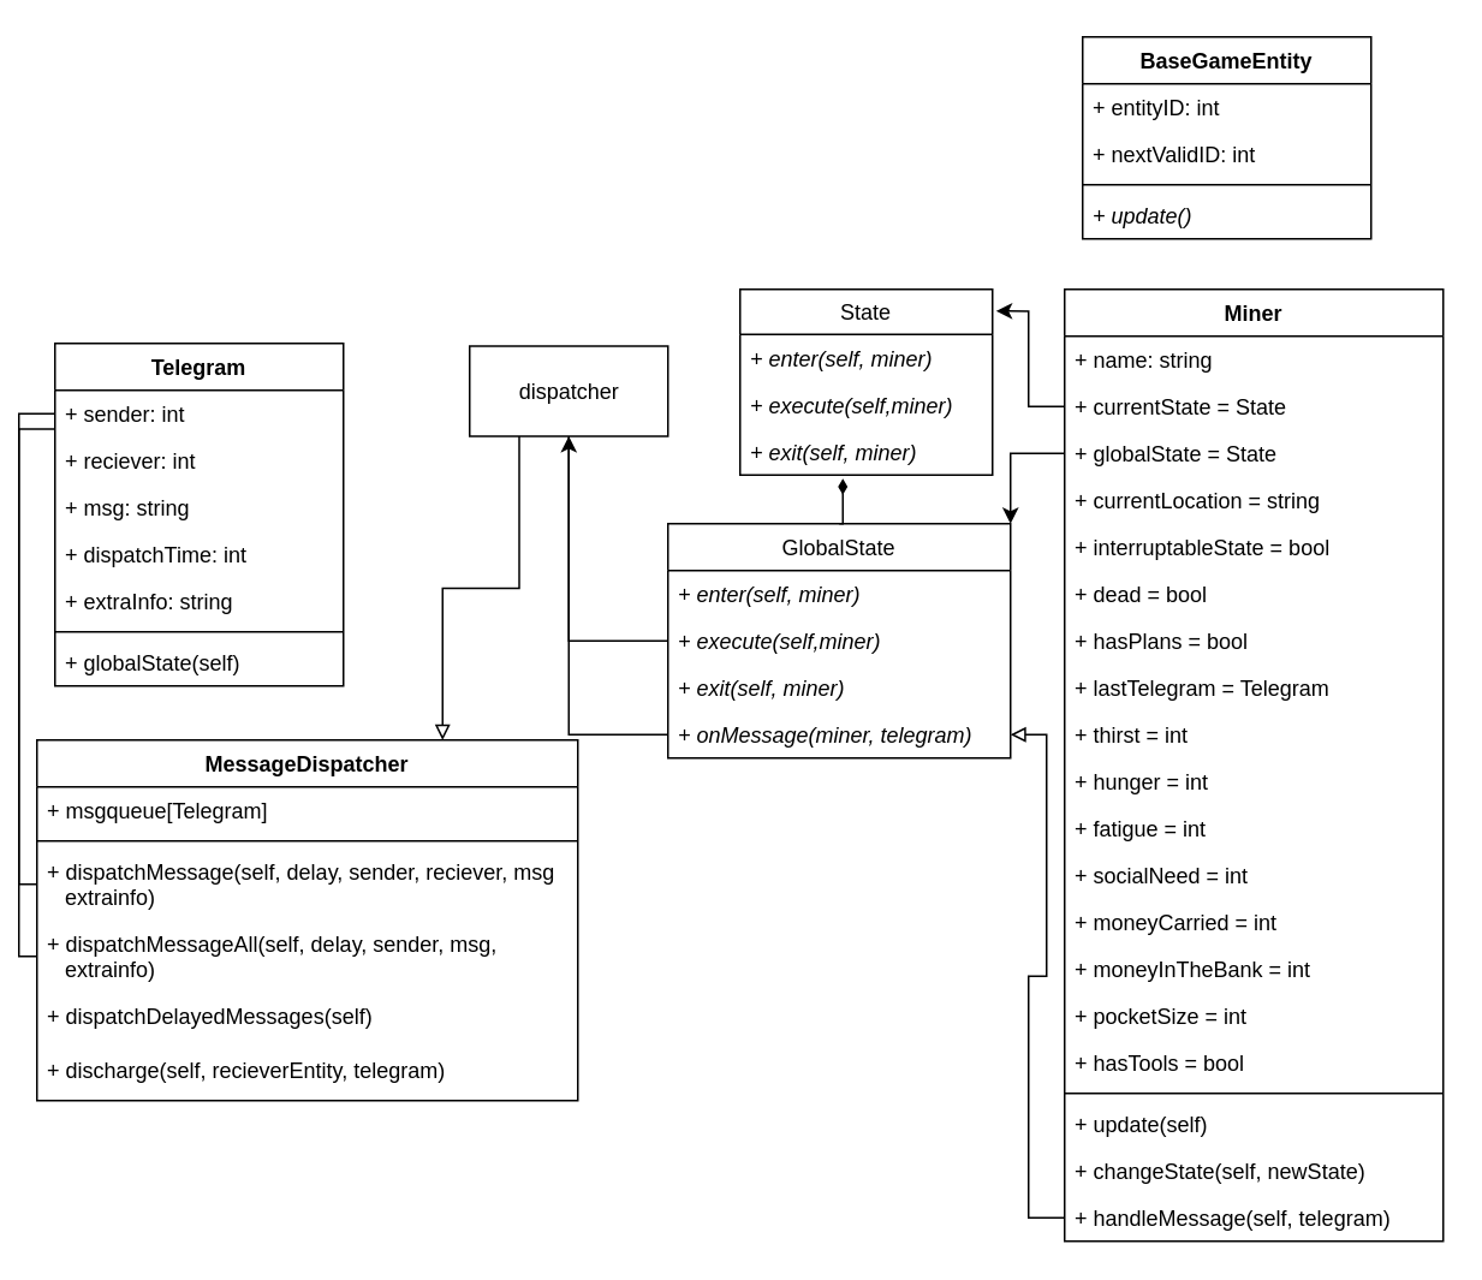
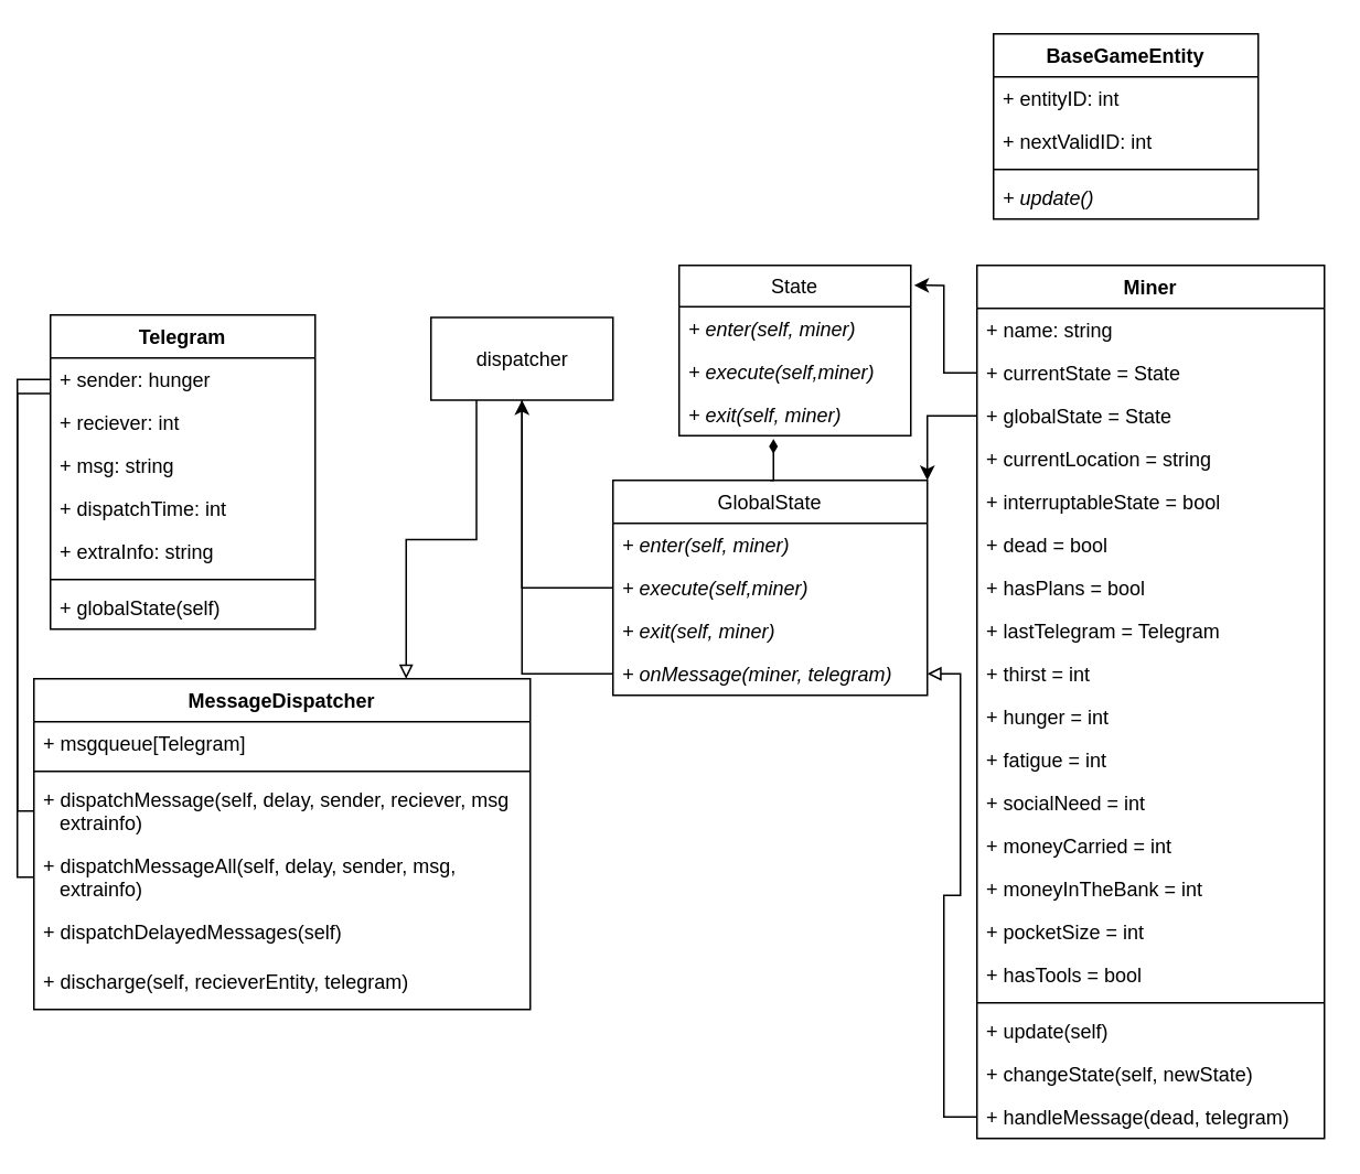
  <mxCell id="0" />
  <mxCell id="1" parent="0" />
  <mxCell id="2" value="State" style="swimlane;fontStyle=0;childLayout=stackLayout;horizontal=1;startSize=25;fillColor=none;horizontalStack=0;resizeParent=1;resizeParentMax=0;resizeLast=0;collapsible=1;marginBottom=0;" parent="1" vertex="1"><mxGeometry x="410" y="160" width="140" height="103" as="geometry" /></mxCell>
  <mxCell id="3" value="+ enter(self, miner)" style="text;strokeColor=none;fillColor=none;align=left;verticalAlign=top;spacingLeft=4;spacingRight=4;overflow=hidden;rotatable=0;points=[[0,0.5],[1,0.5]];portConstraint=eastwest;fontStyle=2" parent="2" vertex="1"><mxGeometry y="25" width="140" height="26" as="geometry" /></mxCell>
  <mxCell id="4" value="+ execute(self,miner)" style="text;strokeColor=none;fillColor=none;align=left;verticalAlign=top;spacingLeft=4;spacingRight=4;overflow=hidden;rotatable=0;points=[[0,0.5],[1,0.5]];portConstraint=eastwest;fontStyle=2" parent="2" vertex="1"><mxGeometry y="51" width="140" height="26" as="geometry" /></mxCell>
  <mxCell id="5" value="+ exit(self, miner)" style="text;strokeColor=none;fillColor=none;align=left;verticalAlign=top;spacingLeft=4;spacingRight=4;overflow=hidden;rotatable=0;points=[[0,0.5],[1,0.5]];portConstraint=eastwest;fontStyle=2" parent="2" vertex="1"><mxGeometry y="77" width="140" height="26" as="geometry" /></mxCell>
  <mxCell id="6" value="BaseGameEntity" style="swimlane;fontStyle=1;align=center;verticalAlign=top;childLayout=stackLayout;horizontal=1;startSize=26;horizontalStack=0;resizeParent=1;resizeParentMax=0;resizeLast=0;collapsible=1;marginBottom=0;" parent="1" vertex="1"><mxGeometry x="600" y="20" width="160" height="112" as="geometry" /></mxCell>
  <mxCell id="7" value="+ entityID: int" style="text;strokeColor=none;fillColor=none;align=left;verticalAlign=top;spacingLeft=4;spacingRight=4;overflow=hidden;rotatable=0;points=[[0,0.5],[1,0.5]];portConstraint=eastwest;" parent="6" vertex="1"><mxGeometry y="26" width="160" height="26" as="geometry" /></mxCell>
  <mxCell id="8" value="+ nextValidID: int" style="text;strokeColor=none;fillColor=none;align=left;verticalAlign=top;spacingLeft=4;spacingRight=4;overflow=hidden;rotatable=0;points=[[0,0.5],[1,0.5]];portConstraint=eastwest;" parent="6" vertex="1"><mxGeometry y="52" width="160" height="26" as="geometry" /></mxCell>
  <mxCell id="9" value="" style="line;strokeWidth=1;fillColor=none;align=left;verticalAlign=middle;spacingTop=-1;spacingLeft=3;spacingRight=3;rotatable=0;labelPosition=right;points=[];portConstraint=eastwest;" parent="6" vertex="1"><mxGeometry y="78" width="160" height="8" as="geometry" /></mxCell>
  <mxCell id="10" value="+ update()" style="text;strokeColor=none;fillColor=none;align=left;verticalAlign=top;spacingLeft=4;spacingRight=4;overflow=hidden;rotatable=0;points=[[0,0.5],[1,0.5]];portConstraint=eastwest;fontStyle=2" parent="6" vertex="1"><mxGeometry y="86" width="160" height="26" as="geometry" /></mxCell>
  <mxCell id="11" value="" style="edgeStyle=orthogonalEdgeStyle;rounded=0;orthogonalLoop=1;jettySize=auto;html=1;strokeColor=none;" parent="1" source="2" edge="1"><mxGeometry relative="1" as="geometry"><mxPoint x="265" y="233" as="sourcePoint" /><mxPoint x="160" y="312" as="targetPoint" /><Array as="points"><mxPoint x="260" y="273" /><mxPoint x="160" y="273" /></Array></mxGeometry></mxCell>
  <mxCell id="12" style="edgeStyle=orthogonalEdgeStyle;rounded=0;orthogonalLoop=1;jettySize=auto;html=1;exitX=0.5;exitY=0;exitDx=0;exitDy=0;entryX=0.407;entryY=1.077;entryDx=0;entryDy=0;entryPerimeter=0;startArrow=none;startFill=0;endArrow=diamondThin;endFill=1;" edge="1" parent="1" source="13" target="5"><mxGeometry relative="1" as="geometry" /></mxCell>
  <mxCell id="13" value="GlobalState" style="swimlane;fontStyle=0;childLayout=stackLayout;horizontal=1;startSize=26;fillColor=none;horizontalStack=0;resizeParent=1;resizeParentMax=0;resizeLast=0;collapsible=1;marginBottom=0;" parent="1" vertex="1"><mxGeometry x="370" y="290" width="190" height="130" as="geometry" /></mxCell>
  <mxCell id="14" value="+ enter(self, miner)" style="text;strokeColor=none;fillColor=none;align=left;verticalAlign=top;spacingLeft=4;spacingRight=4;overflow=hidden;rotatable=0;points=[[0,0.5],[1,0.5]];portConstraint=eastwest;fontStyle=2" parent="13" vertex="1"><mxGeometry y="26" width="190" height="26" as="geometry" /></mxCell>
  <mxCell id="15" value="+ execute(self,miner)" style="text;strokeColor=none;fillColor=none;align=left;verticalAlign=top;spacingLeft=4;spacingRight=4;overflow=hidden;rotatable=0;points=[[0,0.5],[1,0.5]];portConstraint=eastwest;fontStyle=2" parent="13" vertex="1"><mxGeometry y="52" width="190" height="26" as="geometry" /></mxCell>
  <mxCell id="16" value="+ exit(self, miner)" style="text;strokeColor=none;fillColor=none;align=left;verticalAlign=top;spacingLeft=4;spacingRight=4;overflow=hidden;rotatable=0;points=[[0,0.5],[1,0.5]];portConstraint=eastwest;fontStyle=2" parent="13" vertex="1"><mxGeometry y="78" width="190" height="26" as="geometry" /></mxCell>
  <mxCell id="17" value="+ onMessage(miner, telegram)" style="text;strokeColor=none;fillColor=none;align=left;verticalAlign=top;spacingLeft=4;spacingRight=4;overflow=hidden;rotatable=0;points=[[0,0.5],[1,0.5]];portConstraint=eastwest;fontStyle=2" parent="13" vertex="1"><mxGeometry y="104" width="190" height="26" as="geometry" /></mxCell>
  <mxCell id="18" value="Miner" style="swimlane;fontStyle=1;align=center;verticalAlign=top;childLayout=stackLayout;horizontal=1;startSize=26;horizontalStack=0;resizeParent=1;resizeParentMax=0;resizeLast=0;collapsible=1;marginBottom=0;" parent="1" vertex="1"><mxGeometry x="590" y="160" width="210" height="528" as="geometry" /></mxCell>
  <mxCell id="19" value="+ name: string" style="text;strokeColor=none;fillColor=none;align=left;verticalAlign=top;spacingLeft=4;spacingRight=4;overflow=hidden;rotatable=0;points=[[0,0.5],[1,0.5]];portConstraint=eastwest;" parent="18" vertex="1"><mxGeometry y="26" width="210" height="26" as="geometry" /></mxCell>
  <mxCell id="20" value="+ currentState = State" style="text;strokeColor=none;fillColor=none;align=left;verticalAlign=top;spacingLeft=4;spacingRight=4;overflow=hidden;rotatable=0;points=[[0,0.5],[1,0.5]];portConstraint=eastwest;" parent="18" vertex="1"><mxGeometry y="52" width="210" height="26" as="geometry" /></mxCell>
  <mxCell id="21" value="+ globalState = State" style="text;strokeColor=none;fillColor=none;align=left;verticalAlign=top;spacingLeft=4;spacingRight=4;overflow=hidden;rotatable=0;points=[[0,0.5],[1,0.5]];portConstraint=eastwest;" parent="18" vertex="1"><mxGeometry y="78" width="210" height="26" as="geometry" /></mxCell>
  <mxCell id="22" value="+ currentLocation = string" style="text;strokeColor=none;fillColor=none;align=left;verticalAlign=top;spacingLeft=4;spacingRight=4;overflow=hidden;rotatable=0;points=[[0,0.5],[1,0.5]];portConstraint=eastwest;" parent="18" vertex="1"><mxGeometry y="104" width="210" height="26" as="geometry" /></mxCell>
  <mxCell id="23" value="+ interruptableState = bool" style="text;strokeColor=none;fillColor=none;align=left;verticalAlign=top;spacingLeft=4;spacingRight=4;overflow=hidden;rotatable=0;points=[[0,0.5],[1,0.5]];portConstraint=eastwest;" parent="18" vertex="1"><mxGeometry y="130" width="210" height="26" as="geometry" /></mxCell>
  <mxCell id="24" value="+ dead = bool" style="text;strokeColor=none;fillColor=none;align=left;verticalAlign=top;spacingLeft=4;spacingRight=4;overflow=hidden;rotatable=0;points=[[0,0.5],[1,0.5]];portConstraint=eastwest;" parent="18" vertex="1"><mxGeometry y="156" width="210" height="26" as="geometry" /></mxCell>
  <mxCell id="25" value="+ hasPlans = bool" style="text;strokeColor=none;fillColor=none;align=left;verticalAlign=top;spacingLeft=4;spacingRight=4;overflow=hidden;rotatable=0;points=[[0,0.5],[1,0.5]];portConstraint=eastwest;" parent="18" vertex="1"><mxGeometry y="182" width="210" height="26" as="geometry" /></mxCell>
  <mxCell id="26" value="+ lastTelegram = Telegram" style="text;strokeColor=none;fillColor=none;align=left;verticalAlign=top;spacingLeft=4;spacingRight=4;overflow=hidden;rotatable=0;points=[[0,0.5],[1,0.5]];portConstraint=eastwest;" parent="18" vertex="1"><mxGeometry y="208" width="210" height="26" as="geometry" /></mxCell>
  <mxCell id="27" value="+ thirst = int" style="text;strokeColor=none;fillColor=none;align=left;verticalAlign=top;spacingLeft=4;spacingRight=4;overflow=hidden;rotatable=0;points=[[0,0.5],[1,0.5]];portConstraint=eastwest;" parent="18" vertex="1"><mxGeometry y="234" width="210" height="26" as="geometry" /></mxCell>
  <mxCell id="28" value="+ hunger = int" style="text;strokeColor=none;fillColor=none;align=left;verticalAlign=top;spacingLeft=4;spacingRight=4;overflow=hidden;rotatable=0;points=[[0,0.5],[1,0.5]];portConstraint=eastwest;" parent="18" vertex="1"><mxGeometry y="260" width="210" height="26" as="geometry" /></mxCell>
  <mxCell id="29" value="+ fatigue = int" style="text;strokeColor=none;fillColor=none;align=left;verticalAlign=top;spacingLeft=4;spacingRight=4;overflow=hidden;rotatable=0;points=[[0,0.5],[1,0.5]];portConstraint=eastwest;" parent="18" vertex="1"><mxGeometry y="286" width="210" height="26" as="geometry" /></mxCell>
  <mxCell id="30" value="+ socialNeed = int" style="text;strokeColor=none;fillColor=none;align=left;verticalAlign=top;spacingLeft=4;spacingRight=4;overflow=hidden;rotatable=0;points=[[0,0.5],[1,0.5]];portConstraint=eastwest;" parent="18" vertex="1"><mxGeometry y="312" width="210" height="26" as="geometry" /></mxCell>
  <mxCell id="31" value="+ moneyCarried = int" style="text;strokeColor=none;fillColor=none;align=left;verticalAlign=top;spacingLeft=4;spacingRight=4;overflow=hidden;rotatable=0;points=[[0,0.5],[1,0.5]];portConstraint=eastwest;" parent="18" vertex="1"><mxGeometry y="338" width="210" height="26" as="geometry" /></mxCell>
  <mxCell id="32" value="+ moneyInTheBank = int" style="text;strokeColor=none;fillColor=none;align=left;verticalAlign=top;spacingLeft=4;spacingRight=4;overflow=hidden;rotatable=0;points=[[0,0.5],[1,0.5]];portConstraint=eastwest;" parent="18" vertex="1"><mxGeometry y="364" width="210" height="26" as="geometry" /></mxCell>
  <mxCell id="33" value="+ pocketSize = int" style="text;strokeColor=none;fillColor=none;align=left;verticalAlign=top;spacingLeft=4;spacingRight=4;overflow=hidden;rotatable=0;points=[[0,0.5],[1,0.5]];portConstraint=eastwest;" parent="18" vertex="1"><mxGeometry y="390" width="210" height="26" as="geometry" /></mxCell>
  <mxCell id="34" value="+ hasTools = bool" style="text;strokeColor=none;fillColor=none;align=left;verticalAlign=top;spacingLeft=4;spacingRight=4;overflow=hidden;rotatable=0;points=[[0,0.5],[1,0.5]];portConstraint=eastwest;" parent="18" vertex="1"><mxGeometry y="416" width="210" height="26" as="geometry" /></mxCell>
  <mxCell id="35" value="" style="line;strokeWidth=1;fillColor=none;align=left;verticalAlign=middle;spacingTop=-1;spacingLeft=3;spacingRight=3;rotatable=0;labelPosition=right;points=[];portConstraint=eastwest;" parent="18" vertex="1"><mxGeometry y="442" width="210" height="8" as="geometry" /></mxCell>
  <mxCell id="36" value="+ update(self)&#10;" style="text;strokeColor=none;fillColor=none;align=left;verticalAlign=top;spacingLeft=4;spacingRight=4;overflow=hidden;rotatable=0;points=[[0,0.5],[1,0.5]];portConstraint=eastwest;" parent="18" vertex="1"><mxGeometry y="450" width="210" height="26" as="geometry" /></mxCell>
  <mxCell id="37" value="+ changeState(self, newState)&#10;" style="text;strokeColor=none;fillColor=none;align=left;verticalAlign=top;spacingLeft=4;spacingRight=4;overflow=hidden;rotatable=0;points=[[0,0.5],[1,0.5]];portConstraint=eastwest;" parent="18" vertex="1"><mxGeometry y="476" width="210" height="26" as="geometry" /></mxCell>
- <mxCell id="38" value="+ handleMessage(self, telegram)&#10;" style="text;strokeColor=none;fillColor=none;align=left;verticalAlign=top;spacingLeft=4;spacingRight=4;overflow=hidden;rotatable=0;points=[[0,0.5],[1,0.5]];portConstraint=eastwest;" parent="18" vertex="1"><mxGeometry y="502" width="210" height="26" as="geometry" /></mxCell>
+ <mxCell id="38" value="+ handleMessage(dead, telegram)&#10;" style="text;strokeColor=none;fillColor=none;align=left;verticalAlign=top;spacingLeft=4;spacingRight=4;overflow=hidden;rotatable=0;points=[[0,0.5],[1,0.5]];portConstraint=eastwest;" parent="18" vertex="1"><mxGeometry y="502" width="210" height="26" as="geometry" /></mxCell>
  <mxCell id="39" style="edgeStyle=orthogonalEdgeStyle;rounded=0;orthogonalLoop=1;jettySize=auto;html=1;exitX=0;exitY=0.25;exitDx=0;exitDy=0;entryX=0;entryY=0.5;entryDx=0;entryDy=0;startArrow=none;startFill=0;endArrow=none;endFill=0;" parent="1" source="40" target="51" edge="1"><mxGeometry relative="1" as="geometry" /></mxCell>
  <mxCell id="40" value="Telegram" style="swimlane;fontStyle=1;align=center;verticalAlign=top;childLayout=stackLayout;horizontal=1;startSize=26;horizontalStack=0;resizeParent=1;resizeParentMax=0;resizeLast=0;collapsible=1;marginBottom=0;fillColor=none;gradientColor=none;" parent="1" vertex="1"><mxGeometry x="30" y="190" width="160" height="190" as="geometry" /></mxCell>
- <mxCell id="41" value="+ sender: int" style="text;strokeColor=none;fillColor=none;align=left;verticalAlign=top;spacingLeft=4;spacingRight=4;overflow=hidden;rotatable=0;points=[[0,0.5],[1,0.5]];portConstraint=eastwest;" parent="40" vertex="1"><mxGeometry y="26" width="160" height="26" as="geometry" /></mxCell>
+ <mxCell id="41" value="+ sender: hunger" style="text;strokeColor=none;fillColor=none;align=left;verticalAlign=top;spacingLeft=4;spacingRight=4;overflow=hidden;rotatable=0;points=[[0,0.5],[1,0.5]];portConstraint=eastwest;" parent="40" vertex="1"><mxGeometry y="26" width="160" height="26" as="geometry" /></mxCell>
  <mxCell id="42" value="+ reciever: int" style="text;strokeColor=none;fillColor=none;align=left;verticalAlign=top;spacingLeft=4;spacingRight=4;overflow=hidden;rotatable=0;points=[[0,0.5],[1,0.5]];portConstraint=eastwest;" parent="40" vertex="1"><mxGeometry y="52" width="160" height="26" as="geometry" /></mxCell>
  <mxCell id="43" value="+ msg: string" style="text;strokeColor=none;fillColor=none;align=left;verticalAlign=top;spacingLeft=4;spacingRight=4;overflow=hidden;rotatable=0;points=[[0,0.5],[1,0.5]];portConstraint=eastwest;" parent="40" vertex="1"><mxGeometry y="78" width="160" height="26" as="geometry" /></mxCell>
  <mxCell id="44" value="+ dispatchTime: int" style="text;strokeColor=none;fillColor=none;align=left;verticalAlign=top;spacingLeft=4;spacingRight=4;overflow=hidden;rotatable=0;points=[[0,0.5],[1,0.5]];portConstraint=eastwest;" parent="40" vertex="1"><mxGeometry y="104" width="160" height="26" as="geometry" /></mxCell>
  <mxCell id="45" value="+ extraInfo: string" style="text;strokeColor=none;fillColor=none;align=left;verticalAlign=top;spacingLeft=4;spacingRight=4;overflow=hidden;rotatable=0;points=[[0,0.5],[1,0.5]];portConstraint=eastwest;" parent="40" vertex="1"><mxGeometry y="130" width="160" height="26" as="geometry" /></mxCell>
  <mxCell id="46" value="" style="line;strokeWidth=1;fillColor=none;align=left;verticalAlign=middle;spacingTop=-1;spacingLeft=3;spacingRight=3;rotatable=0;labelPosition=right;points=[];portConstraint=eastwest;" parent="40" vertex="1"><mxGeometry y="156" width="160" height="8" as="geometry" /></mxCell>
  <mxCell id="47" value="+ globalState(self)" style="text;strokeColor=none;fillColor=none;align=left;verticalAlign=top;spacingLeft=4;spacingRight=4;overflow=hidden;rotatable=0;points=[[0,0.5],[1,0.5]];portConstraint=eastwest;" parent="40" vertex="1"><mxGeometry y="164" width="160" height="26" as="geometry" /></mxCell>
  <mxCell id="48" value="MessageDispatcher" style="swimlane;fontStyle=1;align=center;verticalAlign=top;childLayout=stackLayout;horizontal=1;startSize=26;horizontalStack=0;resizeParent=1;resizeParentMax=0;resizeLast=0;collapsible=1;marginBottom=0;fillColor=none;gradientColor=none;" parent="1" vertex="1"><mxGeometry x="20" y="410" width="300" height="200" as="geometry" /></mxCell>
  <mxCell id="49" value="+ msgqueue[Telegram]" style="text;strokeColor=none;fillColor=none;align=left;verticalAlign=top;spacingLeft=4;spacingRight=4;overflow=hidden;rotatable=0;points=[[0,0.5],[1,0.5]];portConstraint=eastwest;" parent="48" vertex="1"><mxGeometry y="26" width="300" height="26" as="geometry" /></mxCell>
  <mxCell id="50" value="" style="line;strokeWidth=1;fillColor=none;align=left;verticalAlign=middle;spacingTop=-1;spacingLeft=3;spacingRight=3;rotatable=0;labelPosition=right;points=[];portConstraint=eastwest;" parent="48" vertex="1"><mxGeometry y="52" width="300" height="8" as="geometry" /></mxCell>
  <mxCell id="51" value="+ dispatchMessage(self, delay, sender, reciever, msg&#10;   extrainfo)" style="text;strokeColor=none;fillColor=none;align=left;verticalAlign=top;spacingLeft=4;spacingRight=4;overflow=hidden;rotatable=0;points=[[0,0.5],[1,0.5]];portConstraint=eastwest;" parent="48" vertex="1"><mxGeometry y="60" width="300" height="40" as="geometry" /></mxCell>
  <mxCell id="52" value="+ dispatchMessageAll(self, delay, sender, msg, &#10;   extrainfo)" style="text;strokeColor=none;fillColor=none;align=left;verticalAlign=top;spacingLeft=4;spacingRight=4;overflow=hidden;rotatable=0;points=[[0,0.5],[1,0.5]];portConstraint=eastwest;" parent="48" vertex="1"><mxGeometry y="100" width="300" height="40" as="geometry" /></mxCell>
  <mxCell id="53" value="+ dispatchDelayedMessages(self)" style="text;strokeColor=none;fillColor=none;align=left;verticalAlign=top;spacingLeft=4;spacingRight=4;overflow=hidden;rotatable=0;points=[[0,0.5],[1,0.5]];portConstraint=eastwest;" parent="48" vertex="1"><mxGeometry y="140" width="300" height="30" as="geometry" /></mxCell>
  <mxCell id="54" value="+ discharge(self, recieverEntity, telegram)" style="text;strokeColor=none;fillColor=none;align=left;verticalAlign=top;spacingLeft=4;spacingRight=4;overflow=hidden;rotatable=0;points=[[0,0.5],[1,0.5]];portConstraint=eastwest;" parent="48" vertex="1"><mxGeometry y="170" width="300" height="30" as="geometry" /></mxCell>
  <mxCell id="55" style="edgeStyle=orthogonalEdgeStyle;rounded=0;orthogonalLoop=1;jettySize=auto;html=1;exitX=0;exitY=0.5;exitDx=0;exitDy=0;startArrow=none;startFill=0;endArrow=none;endFill=0;entryX=0;entryY=0.5;entryDx=0;entryDy=0;" parent="1" source="41" target="52" edge="1"><mxGeometry relative="1" as="geometry"><mxPoint x="10" y="548" as="targetPoint" /></mxGeometry></mxCell>
  <mxCell id="56" style="edgeStyle=orthogonalEdgeStyle;rounded=0;orthogonalLoop=1;jettySize=auto;html=1;exitX=0.25;exitY=1;exitDx=0;exitDy=0;entryX=0.75;entryY=0;entryDx=0;entryDy=0;startArrow=none;startFill=0;endArrow=block;endFill=0;" edge="1" parent="1" source="57" target="48"><mxGeometry relative="1" as="geometry" /></mxCell>
  <mxCell id="57" value="dispatcher" style="html=1;fillColor=none;gradientColor=none;align=center;" parent="1" vertex="1"><mxGeometry x="260" y="191.5" width="110" height="50" as="geometry" /></mxCell>
  <mxCell id="58" style="edgeStyle=orthogonalEdgeStyle;rounded=0;orthogonalLoop=1;jettySize=auto;html=1;exitX=0;exitY=0.5;exitDx=0;exitDy=0;entryX=1.014;entryY=0.117;entryDx=0;entryDy=0;entryPerimeter=0;startArrow=none;startFill=0;" edge="1" parent="1" source="20" target="2"><mxGeometry relative="1" as="geometry" /></mxCell>
  <mxCell id="59" style="edgeStyle=orthogonalEdgeStyle;rounded=0;orthogonalLoop=1;jettySize=auto;html=1;exitX=0;exitY=0.5;exitDx=0;exitDy=0;entryX=1;entryY=0;entryDx=0;entryDy=0;startArrow=none;startFill=0;endArrow=classic;endFill=1;" edge="1" parent="1" source="21" target="13"><mxGeometry relative="1" as="geometry" /></mxCell>
  <mxCell id="60" style="edgeStyle=orthogonalEdgeStyle;rounded=0;orthogonalLoop=1;jettySize=auto;html=1;exitX=0;exitY=0.5;exitDx=0;exitDy=0;entryX=0.5;entryY=1;entryDx=0;entryDy=0;startArrow=none;startFill=0;endArrow=classic;endFill=1;" edge="1" parent="1" source="15" target="57"><mxGeometry relative="1" as="geometry" /></mxCell>
  <mxCell id="61" style="edgeStyle=orthogonalEdgeStyle;rounded=0;orthogonalLoop=1;jettySize=auto;html=1;exitX=0;exitY=0.5;exitDx=0;exitDy=0;startArrow=none;startFill=0;endArrow=none;endFill=0;" edge="1" parent="1" source="17" target="57"><mxGeometry relative="1" as="geometry" /></mxCell>
  <mxCell id="62" style="edgeStyle=orthogonalEdgeStyle;rounded=0;orthogonalLoop=1;jettySize=auto;html=1;exitX=0;exitY=0.5;exitDx=0;exitDy=0;entryX=1;entryY=0.5;entryDx=0;entryDy=0;startArrow=none;startFill=0;endArrow=block;endFill=0;" edge="1" parent="1" source="38" target="17"><mxGeometry relative="1" as="geometry" /></mxCell>
